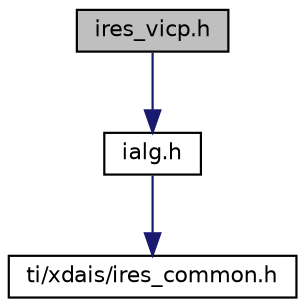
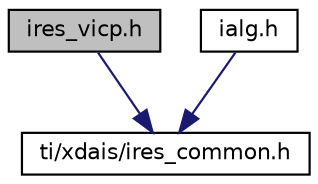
  digraph {
    node [color=black fillcolor=white fontname=Helvetica fontsize=10 shape=record style=filled]
    edge [color=midnightblue fontname=Helvetica fontsize=10 labelfontname=Helvetica labelfontsize=10 style=solid]
    n1 [fillcolor=grey75 fontcolor=black height=0.2 label="ires_vicp.h" width=0.4]
    n2 [height=0.2 label="ti/xdais/ires_common.h" width=0.4]
    n3 [height=0.2 label="ialg.h" width=0.4]
-   n1 -> n3
+   n1 -> n2
    n3 -> n2
  }
